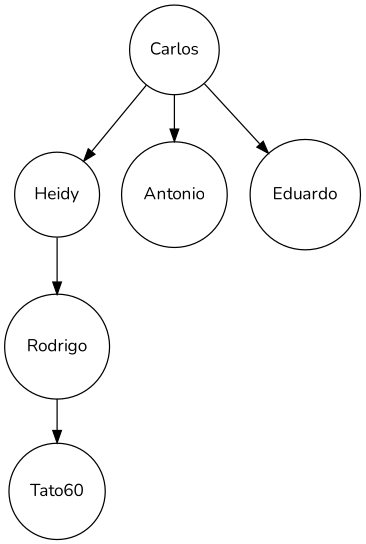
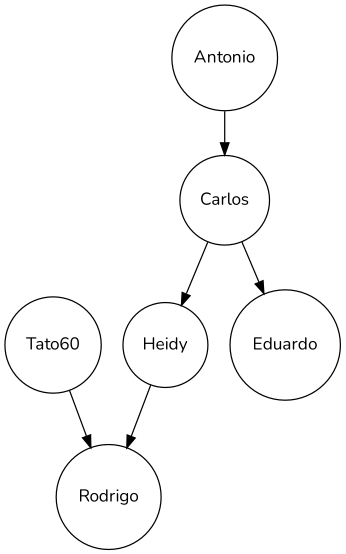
  digraph {
    fontname=Nunito
    node [fontname=Nunito shape=circle]
    edge [fontname=Nunito]
    Heidy
    Rodrigo
    Carlos
    Antonio
    Eduardo
    n6 [label=Tato60]
    Heidy -> Rodrigo
-   Rodrigo -> n6
+   n6 -> Rodrigo
    Carlos -> Heidy
-   Carlos -> Antonio
+   Antonio -> Carlos
    Carlos -> Eduardo
  }
